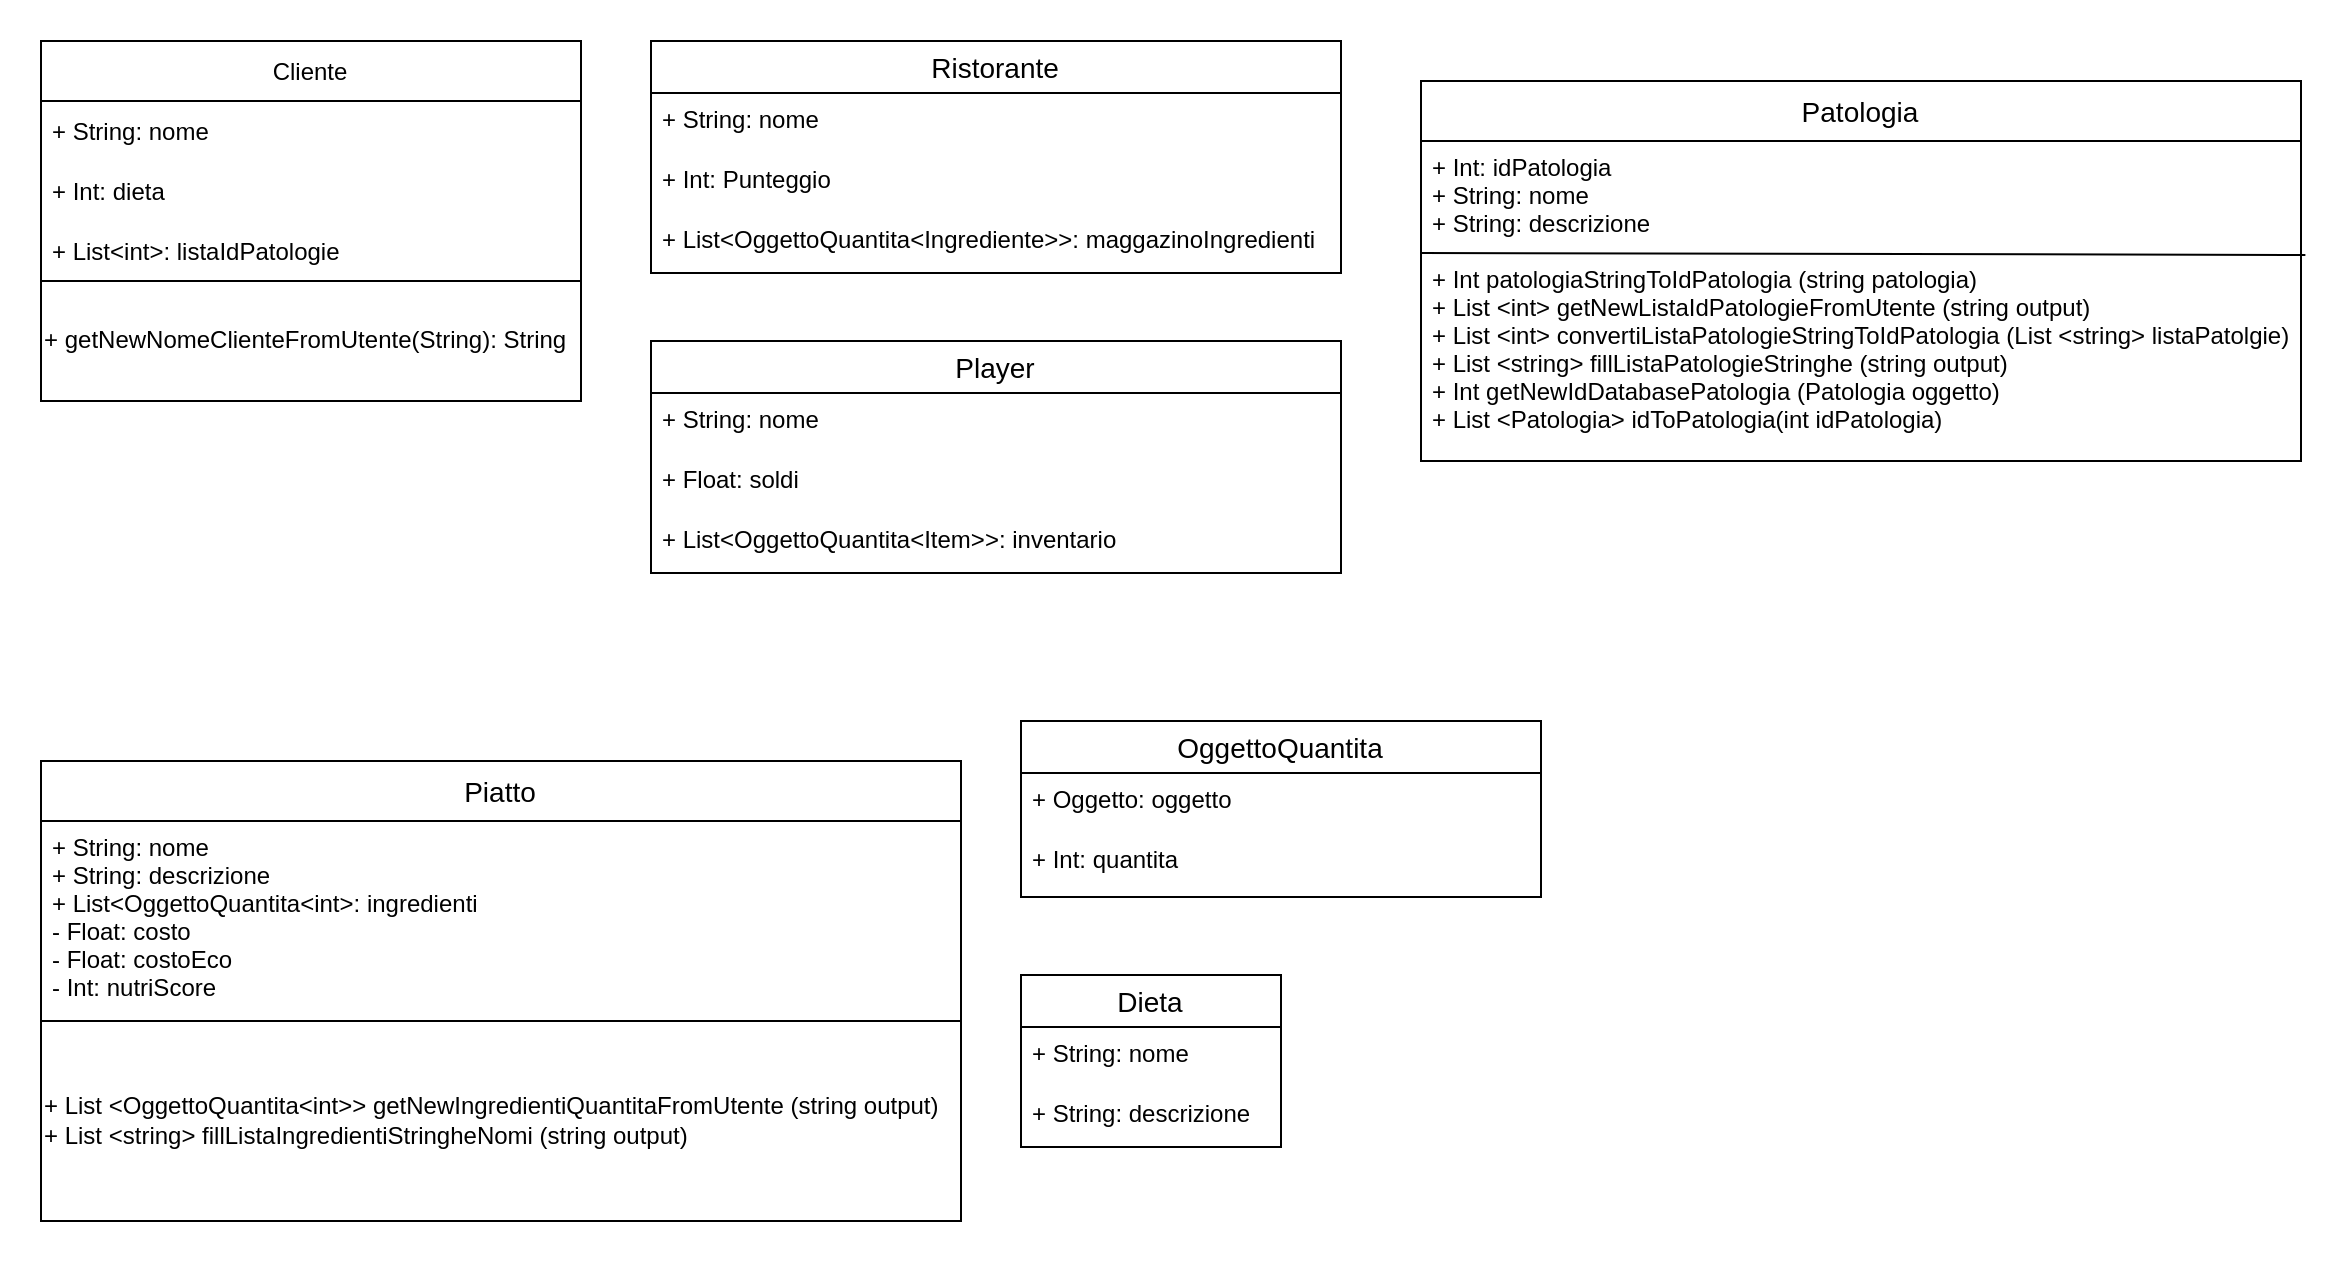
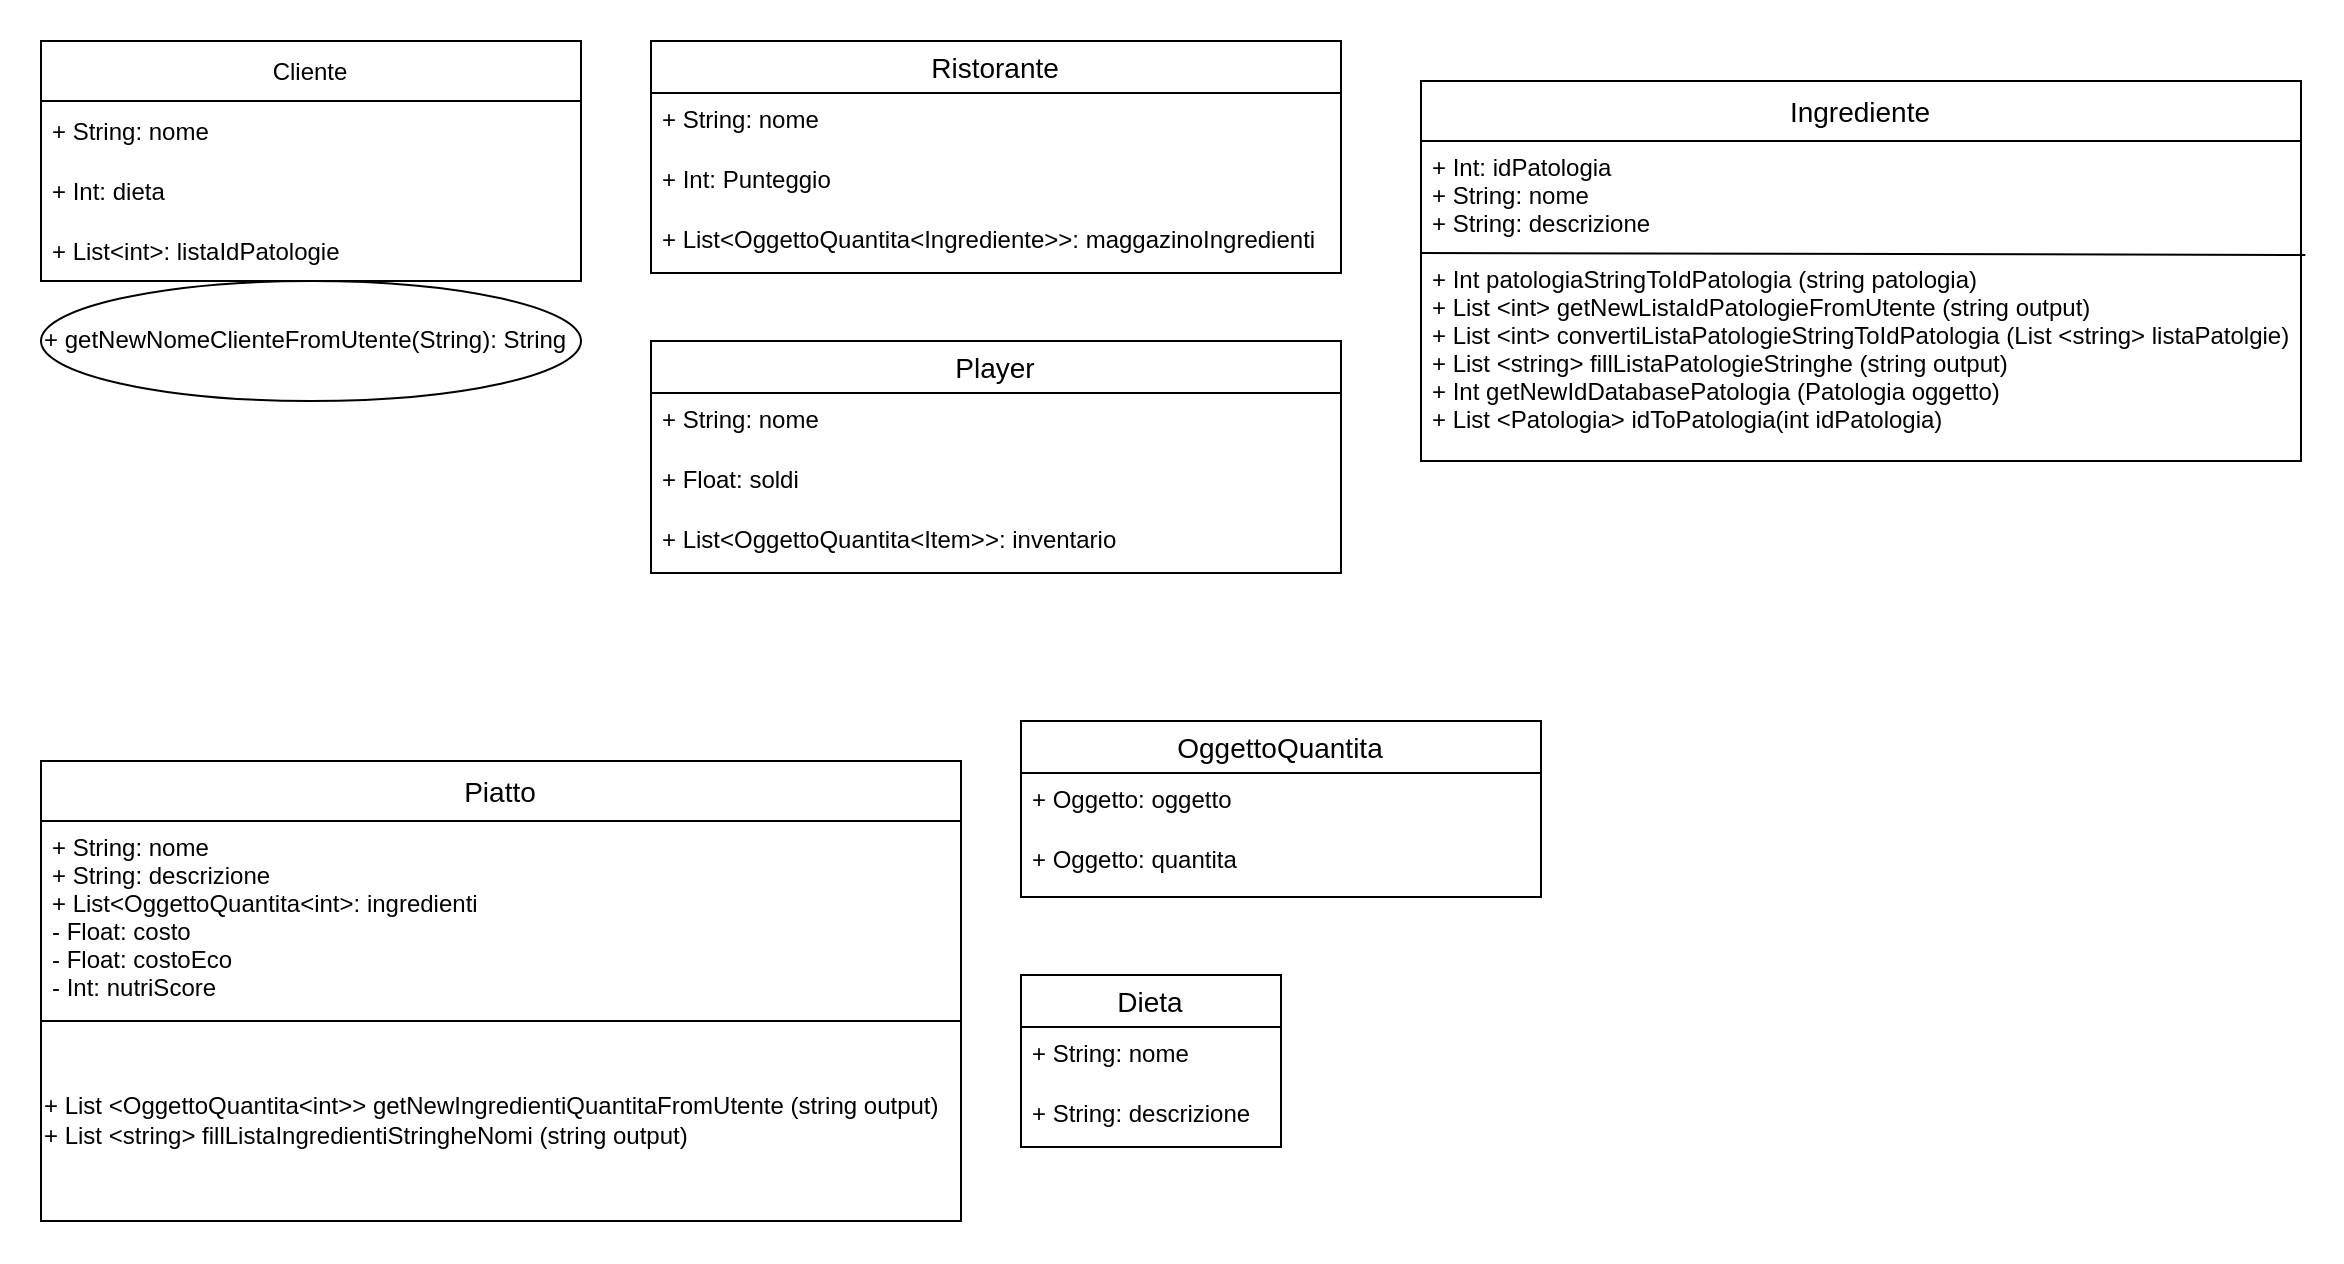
  <mxCell id="0" />
  <mxCell id="1" parent="0" />
  <mxCell id="2" value="Cliente" style="swimlane;fontStyle=0;childLayout=stackLayout;horizontal=1;startSize=30;horizontalStack=0;resizeParent=1;resizeParentMax=0;resizeLast=0;collapsible=1;marginBottom=0;" vertex="1" parent="1"><mxGeometry x="20" y="20" width="270" height="120" as="geometry" /></mxCell>
  <mxCell id="3" value="+ String: nome" style="text;strokeColor=none;fillColor=none;align=left;verticalAlign=middle;spacingLeft=4;spacingRight=4;overflow=hidden;points=[[0,0.5],[1,0.5]];portConstraint=eastwest;rotatable=0;" vertex="1" parent="2"><mxGeometry y="30" width="270" height="30" as="geometry" /></mxCell>
  <mxCell id="4" value="+ Int: dieta" style="text;strokeColor=none;fillColor=none;align=left;verticalAlign=middle;spacingLeft=4;spacingRight=4;overflow=hidden;points=[[0,0.5],[1,0.5]];portConstraint=eastwest;rotatable=0;" vertex="1" parent="2"><mxGeometry y="60" width="270" height="30" as="geometry" /></mxCell>
  <mxCell id="5" value="+ List&lt;int&gt;: listaIdPatologie" style="text;strokeColor=none;fillColor=none;align=left;verticalAlign=middle;spacingLeft=4;spacingRight=4;overflow=hidden;points=[[0,0.5],[1,0.5]];portConstraint=eastwest;rotatable=0;" vertex="1" parent="2"><mxGeometry y="90" width="270" height="30" as="geometry" /></mxCell>
- <mxCell id="6" value="+&amp;nbsp;getNewNomeClienteFromUtente(String): String" style="rounded=0;whiteSpace=wrap;html=1;fillColor=none;align=left;" vertex="1" parent="1"><mxGeometry x="20" y="140" width="270" height="60" as="geometry" /></mxCell>
+ <mxCell id="6" value="+&amp;nbsp;getNewNomeClienteFromUtente(String): String" style="ellipse;whiteSpace=wrap;html=1;fillColor=none;align=left;" vertex="1" parent="1"><mxGeometry x="20" y="140" width="270" height="60" as="geometry" /></mxCell>
  <mxCell id="7" value="Ristorante" style="swimlane;fontStyle=0;childLayout=stackLayout;horizontal=1;startSize=26;horizontalStack=0;resizeParent=1;resizeParentMax=0;resizeLast=0;collapsible=1;marginBottom=0;align=center;fontSize=14;fillColor=none;" vertex="1" parent="1"><mxGeometry x="325" y="20" width="345" height="116" as="geometry" /></mxCell>
  <mxCell id="8" value="+ String: nome" style="text;strokeColor=none;fillColor=none;spacingLeft=4;spacingRight=4;overflow=hidden;rotatable=0;points=[[0,0.5],[1,0.5]];portConstraint=eastwest;fontSize=12;" vertex="1" parent="7"><mxGeometry y="26" width="345" height="30" as="geometry" /></mxCell>
  <mxCell id="9" value="+ Int: Punteggio" style="text;strokeColor=none;fillColor=none;spacingLeft=4;spacingRight=4;overflow=hidden;rotatable=0;points=[[0,0.5],[1,0.5]];portConstraint=eastwest;fontSize=12;" vertex="1" parent="7"><mxGeometry y="56" width="345" height="30" as="geometry" /></mxCell>
  <mxCell id="10" value="+ List&lt;OggettoQuantita&lt;Ingrediente&gt;&gt;: maggazinoIngredienti" style="text;strokeColor=none;fillColor=none;spacingLeft=4;spacingRight=4;overflow=hidden;rotatable=0;points=[[0,0.5],[1,0.5]];portConstraint=eastwest;fontSize=12;" vertex="1" parent="7"><mxGeometry y="86" width="345" height="30" as="geometry" /></mxCell>
  <mxCell id="11" value="Player" style="swimlane;fontStyle=0;childLayout=stackLayout;horizontal=1;startSize=26;horizontalStack=0;resizeParent=1;resizeParentMax=0;resizeLast=0;collapsible=1;marginBottom=0;align=center;fontSize=14;fillColor=none;" vertex="1" parent="1"><mxGeometry x="325" y="170" width="345" height="116" as="geometry" /></mxCell>
  <mxCell id="12" value="+ String: nome" style="text;strokeColor=none;fillColor=none;spacingLeft=4;spacingRight=4;overflow=hidden;rotatable=0;points=[[0,0.5],[1,0.5]];portConstraint=eastwest;fontSize=12;" vertex="1" parent="11"><mxGeometry y="26" width="345" height="30" as="geometry" /></mxCell>
  <mxCell id="13" value="+ Float: soldi" style="text;strokeColor=none;fillColor=none;spacingLeft=4;spacingRight=4;overflow=hidden;rotatable=0;points=[[0,0.5],[1,0.5]];portConstraint=eastwest;fontSize=12;" vertex="1" parent="11"><mxGeometry y="56" width="345" height="30" as="geometry" /></mxCell>
  <mxCell id="14" value="+ List&lt;OggettoQuantita&lt;Item&gt;&gt;: inventario" style="text;strokeColor=none;fillColor=none;spacingLeft=4;spacingRight=4;overflow=hidden;rotatable=0;points=[[0,0.5],[1,0.5]];portConstraint=eastwest;fontSize=12;" vertex="1" parent="11"><mxGeometry y="86" width="345" height="30" as="geometry" /></mxCell>
  <mxCell id="15" value="Piatto" style="swimlane;childLayout=stackLayout;horizontal=1;startSize=30;horizontalStack=0;rounded=0;fontSize=14;fontStyle=0;strokeWidth=1;resizeParent=0;resizeLast=1;shadow=0;dashed=0;align=center;fillColor=none;strokeColor=default;" vertex="1" parent="1"><mxGeometry x="20" y="380" width="460" height="230" as="geometry" /></mxCell>
  <mxCell id="16" value="+ String: nome&#10;+ String: descrizione&#10;+ List&lt;OggettoQuantita&lt;int&gt;: ingredienti&#10;- Float: costo&#10;- Float: costoEco&#10;- Int: nutriScore" style="align=left;strokeColor=none;fillColor=none;spacingLeft=4;fontSize=12;verticalAlign=top;resizable=0;rotatable=0;part=1;rounded=0;" vertex="1" parent="15"><mxGeometry y="30" width="460" height="200" as="geometry" /></mxCell>
  <mxCell id="17" value="" style="endArrow=none;html=1;rounded=0;exitX=0;exitY=0.5;exitDx=0;exitDy=0;entryX=1;entryY=0.5;entryDx=0;entryDy=0;" edge="1" parent="15" source="16" target="16"><mxGeometry width="50" height="50" relative="1" as="geometry"><mxPoint x="130" y="-50" as="sourcePoint" /><mxPoint x="180" y="-100" as="targetPoint" /></mxGeometry></mxCell>
  <mxCell id="18" value="+&amp;nbsp;List &amp;lt;OggettoQuantita&amp;lt;int&amp;gt;&amp;gt; getNewIngredientiQuantitaFromUtente (string output)&lt;br&gt;+ List &amp;lt;string&amp;gt; fillListaIngredientiStringheNomi (string output)" style="text;html=1;strokeColor=none;fillColor=none;align=left;verticalAlign=middle;whiteSpace=wrap;rounded=0;" vertex="1" parent="1"><mxGeometry x="20" y="510" width="460" height="100" as="geometry" /></mxCell>
- <mxCell id="19" value="Patologia" style="swimlane;childLayout=stackLayout;horizontal=1;startSize=30;horizontalStack=0;rounded=0;fontSize=14;fontStyle=0;strokeWidth=1;resizeParent=0;resizeLast=1;shadow=0;dashed=0;align=center;fillColor=none;strokeColor=default;" vertex="1" parent="1"><mxGeometry x="710" y="40" width="440" height="190" as="geometry" /></mxCell>
+ <mxCell id="19" value="Ingrediente" style="swimlane;childLayout=stackLayout;horizontal=1;startSize=30;horizontalStack=0;rounded=0;fontSize=14;fontStyle=0;strokeWidth=1;resizeParent=0;resizeLast=1;shadow=0;dashed=0;align=center;fillColor=none;strokeColor=default;" vertex="1" parent="1"><mxGeometry x="710" y="40" width="440" height="190" as="geometry" /></mxCell>
  <mxCell id="20" value="+ Int: idPatologia&#10;+ String: nome&#10;+ String: descrizione&#10;&#10;+ Int patologiaStringToIdPatologia (string patologia)&#10;+ List &lt;int&gt; getNewListaIdPatologieFromUtente (string output)&#10;+ List &lt;int&gt; convertiListaPatologieStringToIdPatologia (List &lt;string&gt; listaPatolgie)&#10;+ List &lt;string&gt; fillListaPatologieStringhe (string output)&#10;+ Int getNewIdDatabasePatologia (Patologia oggetto)&#10;+ List &lt;Patologia&gt; idToPatologia(int idPatologia)&#10;" style="align=left;strokeColor=none;fillColor=none;spacingLeft=4;fontSize=12;verticalAlign=top;resizable=0;rotatable=0;part=1;rounded=0;" vertex="1" parent="19"><mxGeometry y="30" width="440" height="160" as="geometry" /></mxCell>
  <mxCell id="21" value="" style="endArrow=none;html=1;rounded=0;exitX=0;exitY=0.35;exitDx=0;exitDy=0;exitPerimeter=0;entryX=1.005;entryY=0.356;entryDx=0;entryDy=0;entryPerimeter=0;" edge="1" parent="19" source="20" target="20"><mxGeometry width="50" height="50" relative="1" as="geometry"><mxPoint x="190" y="160" as="sourcePoint" /><mxPoint x="240" y="110" as="targetPoint" /></mxGeometry></mxCell>
  <mxCell id="22" value="OggettoQuantita" style="swimlane;fontStyle=0;childLayout=stackLayout;horizontal=1;startSize=26;horizontalStack=0;resizeParent=1;resizeParentMax=0;resizeLast=0;collapsible=1;marginBottom=0;align=center;fontSize=14;fillColor=none;" vertex="1" parent="1"><mxGeometry x="510" y="360" width="260" height="88" as="geometry" /></mxCell>
  <mxCell id="23" value="+ Oggetto: oggetto" style="text;strokeColor=none;fillColor=none;spacingLeft=4;spacingRight=4;overflow=hidden;rotatable=0;points=[[0,0.5],[1,0.5]];portConstraint=eastwest;fontSize=12;" vertex="1" parent="22"><mxGeometry y="26" width="260" height="30" as="geometry" /></mxCell>
- <mxCell id="24" value="+ Int: quantita" style="text;strokeColor=none;fillColor=none;spacingLeft=4;spacingRight=4;overflow=hidden;rotatable=0;points=[[0,0.5],[1,0.5]];portConstraint=eastwest;fontSize=12;" vertex="1" parent="22"><mxGeometry y="56" width="260" height="32" as="geometry" /></mxCell>
+ <mxCell id="24" value="+ Oggetto: quantita" style="text;strokeColor=none;fillColor=none;spacingLeft=4;spacingRight=4;overflow=hidden;rotatable=0;points=[[0,0.5],[1,0.5]];portConstraint=eastwest;fontSize=12;" vertex="1" parent="22"><mxGeometry y="56" width="260" height="32" as="geometry" /></mxCell>
  <mxCell id="25" value="Dieta" style="swimlane;fontStyle=0;childLayout=stackLayout;horizontal=1;startSize=26;horizontalStack=0;resizeParent=1;resizeParentMax=0;resizeLast=0;collapsible=1;marginBottom=0;align=center;fontSize=14;fillColor=none;" vertex="1" parent="1"><mxGeometry x="510" y="487" width="130" height="86" as="geometry" /></mxCell>
  <mxCell id="26" value="+ String: nome" style="text;strokeColor=none;fillColor=none;spacingLeft=4;spacingRight=4;overflow=hidden;rotatable=0;points=[[0,0.5],[1,0.5]];portConstraint=eastwest;fontSize=12;" vertex="1" parent="25"><mxGeometry y="26" width="130" height="30" as="geometry" /></mxCell>
  <mxCell id="27" value="+ String: descrizione" style="text;strokeColor=none;fillColor=none;spacingLeft=4;spacingRight=4;overflow=hidden;rotatable=0;points=[[0,0.5],[1,0.5]];portConstraint=eastwest;fontSize=12;" vertex="1" parent="25"><mxGeometry y="56" width="130" height="30" as="geometry" /></mxCell>
